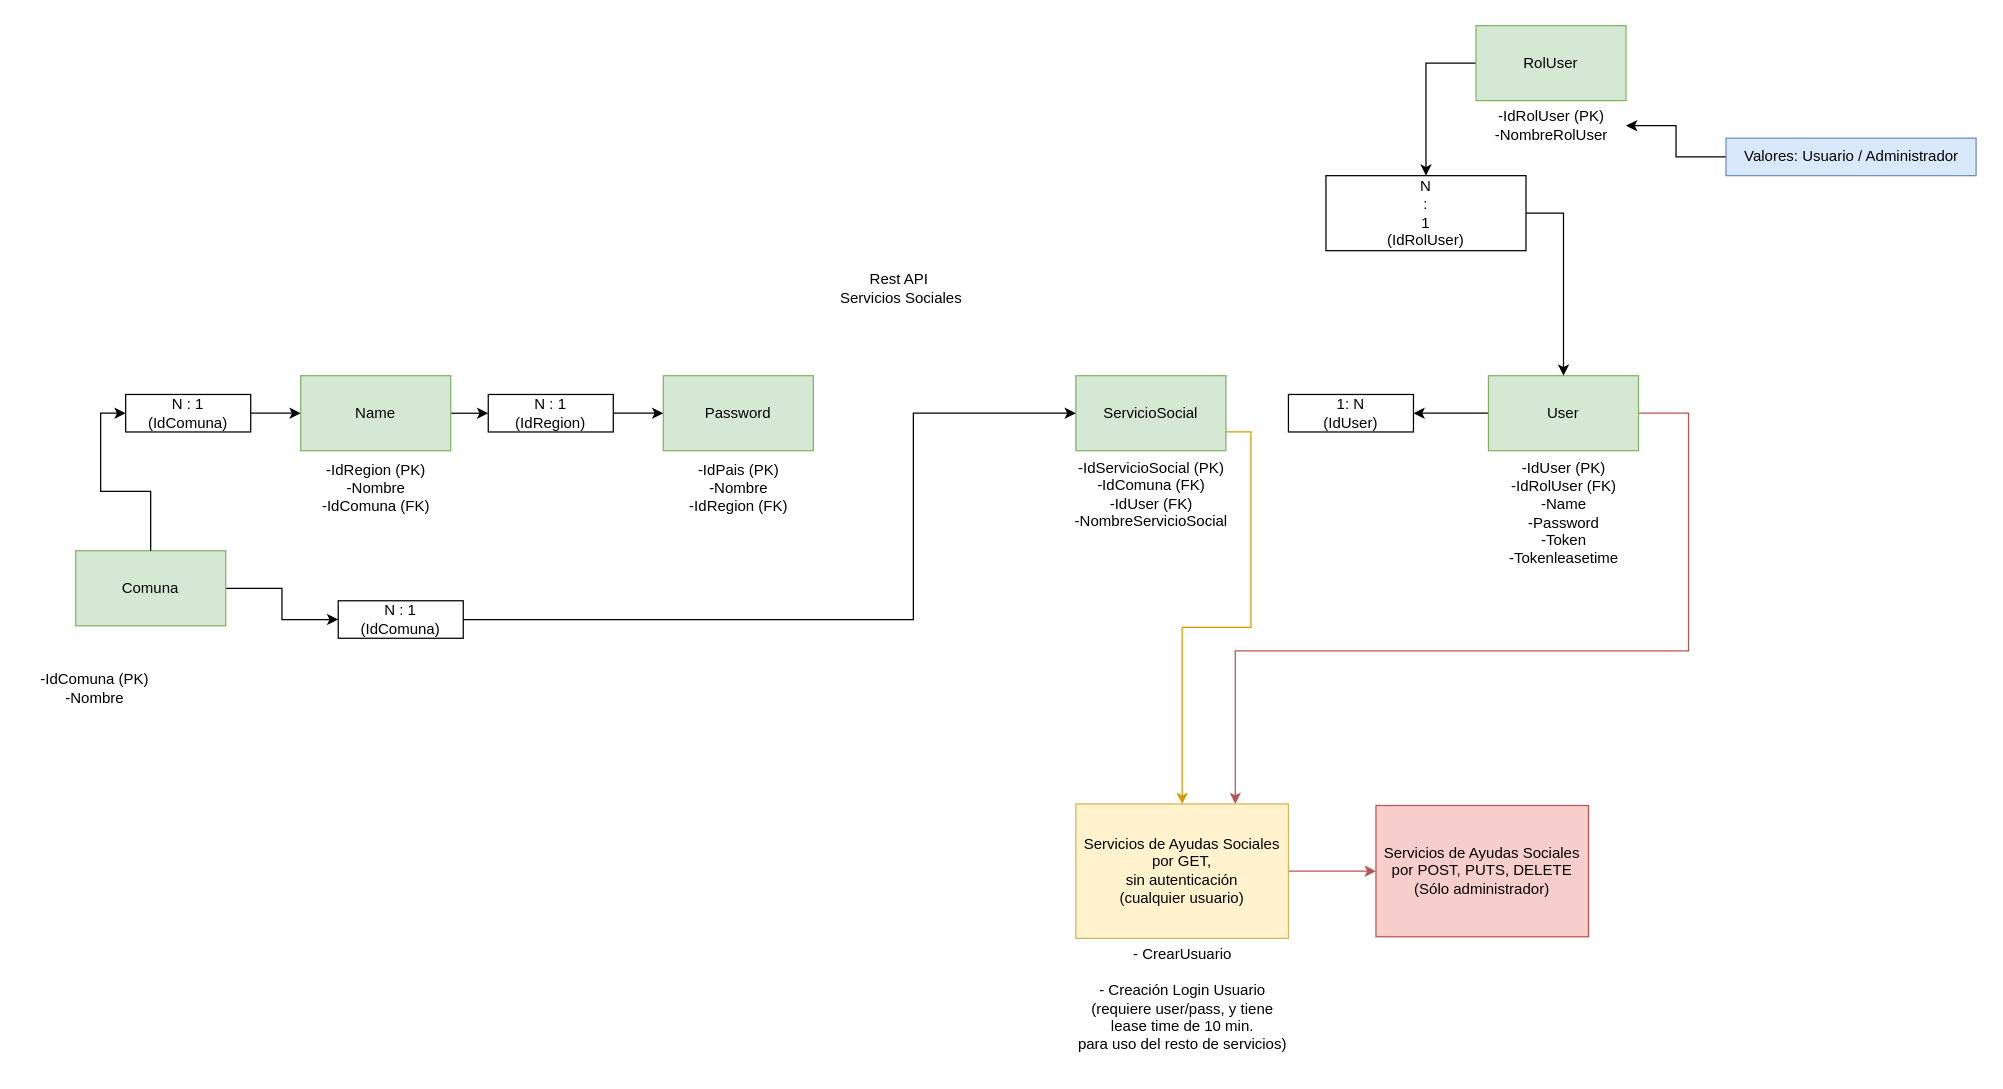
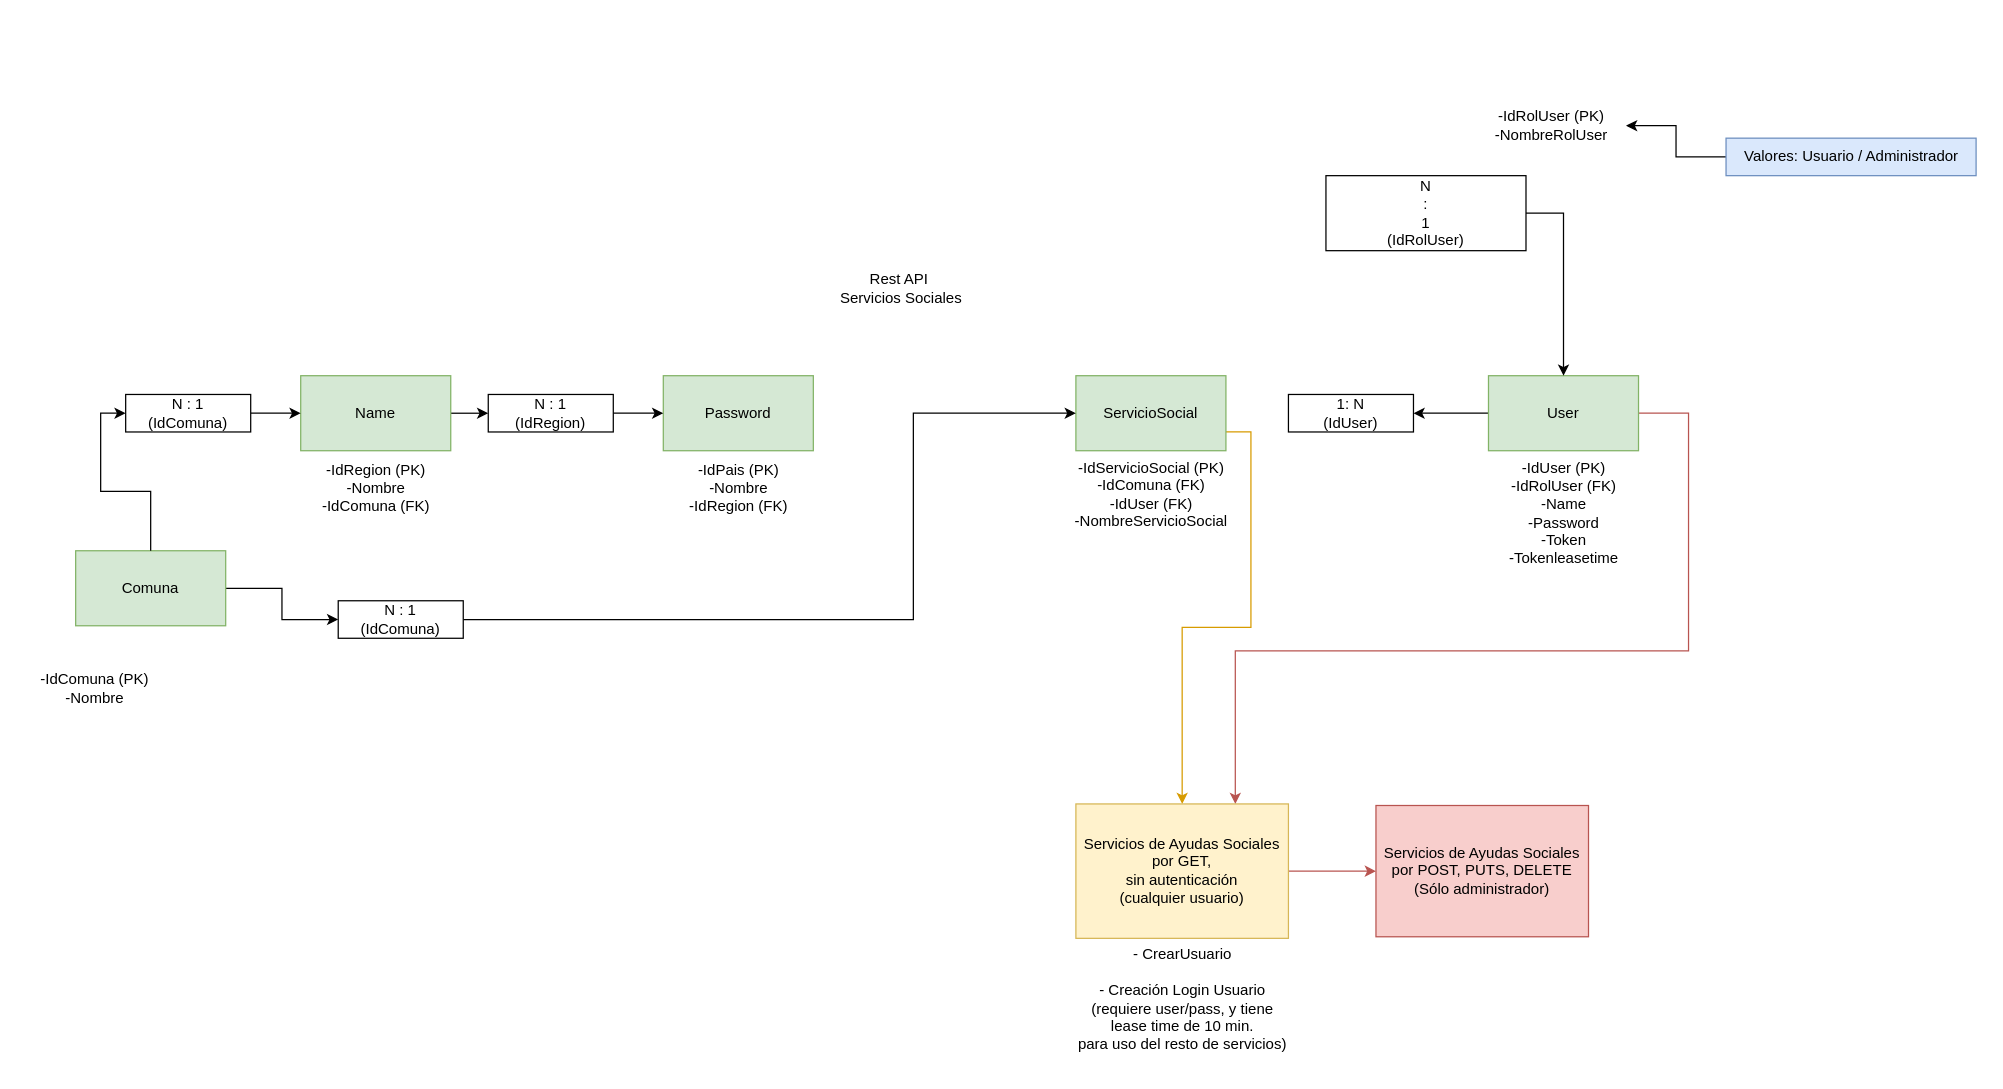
  <mxCell id="0" />
  <mxCell id="1" parent="0" />
  <mxCell id="2" style="edgeStyle=orthogonalEdgeStyle;rounded=0;orthogonalLoop=1;jettySize=auto;html=1;exitX=1;exitY=0.75;exitDx=0;exitDy=0;entryX=0.5;entryY=0;entryDx=0;entryDy=0;fillColor=#ffe6cc;strokeColor=#d79b00;" parent="1" source="3" target="12" edge="1"><mxGeometry relative="1" as="geometry" /></mxCell>
  <mxCell id="3" value="ServicioSocial" style="rounded=0;whiteSpace=wrap;html=1;fillColor=#d5e8d4;strokeColor=#82b366;" parent="1" vertex="1"><mxGeometry x="860" y="300" width="120" height="60" as="geometry" /></mxCell>
  <mxCell id="4" style="edgeStyle=orthogonalEdgeStyle;rounded=0;orthogonalLoop=1;jettySize=auto;html=1;exitX=1;exitY=0.5;exitDx=0;exitDy=0;entryX=0.75;entryY=0;entryDx=0;entryDy=0;fillColor=#f8cecc;strokeColor=#b85450;" parent="1" source="6" target="12" edge="1"><mxGeometry relative="1" as="geometry"><Array as="points"><mxPoint x="1350" y="330" /><mxPoint x="1350" y="520" /><mxPoint x="987" y="520" /></Array><mxPoint x="990" y="520" as="targetPoint" /></mxGeometry></mxCell>
  <mxCell id="5" style="edgeStyle=orthogonalEdgeStyle;rounded=0;orthogonalLoop=1;jettySize=auto;html=1;exitX=0;exitY=0.5;exitDx=0;exitDy=0;entryX=1;entryY=0.5;entryDx=0;entryDy=0;" parent="1" source="6" target="29" edge="1"><mxGeometry relative="1" as="geometry" /></mxCell>
  <mxCell id="6" value="User" style="rounded=0;whiteSpace=wrap;html=1;fillColor=#d5e8d4;strokeColor=#82b366;" parent="1" vertex="1"><mxGeometry x="1190" y="300" width="120" height="60" as="geometry" /></mxCell>
  <mxCell id="7" value="-IdUser (PK)&lt;br&gt;-IdRolUser (FK)&lt;br&gt;-Name&lt;br&gt;-Password&lt;br&gt;-Token&lt;br&gt;-Tokenleasetime" style="text;html=1;align=center;verticalAlign=middle;resizable=0;points=[];autosize=1;strokeColor=none;fillColor=none;" parent="1" vertex="1"><mxGeometry x="1190" y="360" width="120" height="100" as="geometry" /></mxCell>
  <mxCell id="8" value="-IdServicioSocial (PK)&lt;div&gt;-IdComuna (FK)&lt;/div&gt;&lt;div&gt;-IdUser (FK)&lt;/div&gt;&lt;div&gt;-NombreServicioSocial&lt;/div&gt;" style="text;html=1;align=center;verticalAlign=middle;resizable=0;points=[];autosize=1;strokeColor=none;fillColor=none;" parent="1" vertex="1"><mxGeometry x="845" y="360" width="150" height="70" as="geometry" /></mxCell>
  <mxCell id="9" value="Servicios de Ayudas Sociales por POST, PUTS, DELETE&lt;br&gt;&lt;div&gt;(Sólo administrador)&lt;/div&gt;" style="rounded=0;whiteSpace=wrap;html=1;fillColor=#f8cecc;strokeColor=#b85450;" parent="1" vertex="1"><mxGeometry x="1100" y="643.75" width="170" height="105" as="geometry" /></mxCell>
  <mxCell id="10" value="- CrearUsuario&lt;br&gt;&lt;br&gt;- Creación Login Usuario&lt;br&gt;(requiere user/pass, y tiene&lt;br&gt;lease time de 10 min.&lt;br style=&quot;border-color: var(--border-color);&quot;&gt;para uso del resto de servicios)" style="text;html=1;align=center;verticalAlign=middle;resizable=0;points=[];autosize=1;strokeColor=none;fillColor=none;" parent="1" vertex="1"><mxGeometry x="845" y="748.75" width="200" height="100" as="geometry" /></mxCell>
  <mxCell id="11" style="edgeStyle=orthogonalEdgeStyle;rounded=0;orthogonalLoop=1;jettySize=auto;html=1;exitX=1;exitY=0.5;exitDx=0;exitDy=0;entryX=0;entryY=0.5;entryDx=0;entryDy=0;fillColor=#f8cecc;strokeColor=#b85450;" parent="1" source="12" target="9" edge="1"><mxGeometry relative="1" as="geometry"><mxPoint x="700" y="695" as="targetPoint" /></mxGeometry></mxCell>
  <mxCell id="12" value="Servicios de Ayudas Sociales por GET,&lt;span style=&quot;&quot;&gt;&lt;br&gt;sin autenticación&lt;br&gt;(&lt;/span&gt;&lt;span style=&quot;&quot;&gt;cualquier usuario)&lt;/span&gt;" style="rounded=0;whiteSpace=wrap;html=1;fillColor=#fff2cc;strokeColor=#d6b656;" parent="1" vertex="1"><mxGeometry x="860" y="642.5" width="170" height="107.5" as="geometry" /></mxCell>
  <mxCell id="13" value="Rest API&amp;nbsp;&lt;br&gt;Servicios Sociales" style="text;html=1;align=center;verticalAlign=middle;resizable=0;points=[];autosize=1;strokeColor=none;fillColor=none;" parent="1" vertex="1"><mxGeometry y="210" width="120" height="40" as="geometry" x="660" /></mxCell>
  <mxCell id="14" style="edgeStyle=orthogonalEdgeStyle;rounded=0;orthogonalLoop=1;jettySize=auto;html=1;exitX=1;exitY=0.5;exitDx=0;exitDy=0;entryX=0;entryY=0.5;entryDx=0;entryDy=0;" parent="1" source="15" target="28" edge="1"><mxGeometry relative="1" as="geometry" /></mxCell>
  <mxCell id="15" value="Comuna" style="rounded=0;whiteSpace=wrap;html=1;fillColor=#d5e8d4;strokeColor=#82b366;" parent="1" vertex="1"><mxGeometry x="60" y="440" width="120" height="60" as="geometry" /></mxCell>
  <mxCell id="16" value="-IdComuna (PK)&lt;br&gt;-Nombre" style="text;html=1;align=center;verticalAlign=middle;resizable=0;points=[];autosize=1;strokeColor=none;fillColor=none;" parent="1" vertex="1"><mxGeometry x="20" y="530" width="110" height="40" as="geometry" /></mxCell>
  <mxCell id="17" style="edgeStyle=orthogonalEdgeStyle;rounded=0;orthogonalLoop=1;jettySize=auto;html=1;exitX=1;exitY=0.5;exitDx=0;exitDy=0;entryX=0;entryY=0.5;entryDx=0;entryDy=0;" parent="1" source="18" target="23" edge="1"><mxGeometry relative="1" as="geometry" /></mxCell>
  <mxCell id="18" value="Name" style="rounded=0;whiteSpace=wrap;html=1;fillColor=#d5e8d4;strokeColor=#82b366;" parent="1" vertex="1"><mxGeometry x="240" y="300" width="120" height="60" as="geometry" /></mxCell>
  <mxCell id="19" value="-IdRegion (PK)&lt;br&gt;-Nombre&lt;br&gt;-IdComuna (FK)" style="text;html=1;align=center;verticalAlign=middle;resizable=0;points=[];autosize=1;strokeColor=none;fillColor=none;" parent="1" vertex="1"><mxGeometry x="245" y="360" width="110" height="60" as="geometry" /></mxCell>
  <mxCell id="20" style="edgeStyle=orthogonalEdgeStyle;rounded=0;orthogonalLoop=1;jettySize=auto;html=1;exitX=0.5;exitY=0;exitDx=0;exitDy=0;entryX=0;entryY=0.5;entryDx=0;entryDy=0;" parent="1" source="15" target="22" edge="1"><mxGeometry relative="1" as="geometry"><mxPoint x="180" y="460" as="sourcePoint" /><mxPoint x="240" y="280" as="targetPoint" /><Array as="points" /></mxGeometry></mxCell>
  <mxCell id="21" style="edgeStyle=orthogonalEdgeStyle;rounded=0;orthogonalLoop=1;jettySize=auto;html=1;exitX=1;exitY=0.5;exitDx=0;exitDy=0;entryX=0;entryY=0.5;entryDx=0;entryDy=0;" parent="1" source="22" target="18" edge="1"><mxGeometry relative="1" as="geometry" /></mxCell>
  <mxCell id="22" value="N : 1&lt;br&gt;(IdComuna)" style="rounded=0;whiteSpace=wrap;html=1;" parent="1" vertex="1"><mxGeometry x="100" y="315" width="100" height="30" as="geometry" /></mxCell>
  <mxCell id="23" value="N : 1&lt;br&gt;(IdRegion)" style="rounded=0;whiteSpace=wrap;html=1;" parent="1" vertex="1"><mxGeometry x="390" y="315" width="100" height="30" as="geometry" /></mxCell>
  <mxCell id="24" value="Password" style="rounded=0;whiteSpace=wrap;html=1;fillColor=#d5e8d4;strokeColor=#82b366;" parent="1" vertex="1"><mxGeometry x="530" y="300" width="120" height="60" as="geometry" /></mxCell>
  <mxCell id="25" style="edgeStyle=orthogonalEdgeStyle;rounded=0;orthogonalLoop=1;jettySize=auto;html=1;exitX=1;exitY=0.5;exitDx=0;exitDy=0;entryX=0;entryY=0.5;entryDx=0;entryDy=0;" parent="1" source="23" target="24" edge="1"><mxGeometry relative="1" as="geometry" /></mxCell>
  <mxCell id="26" value="-IdPais (PK)&lt;br&gt;-Nombre&lt;br&gt;-IdRegion (FK)" style="text;html=1;align=center;verticalAlign=middle;resizable=0;points=[];autosize=1;strokeColor=none;fillColor=none;" parent="1" vertex="1"><mxGeometry x="540" y="360" width="100" height="60" as="geometry" /></mxCell>
  <mxCell id="27" style="edgeStyle=orthogonalEdgeStyle;rounded=0;orthogonalLoop=1;jettySize=auto;html=1;exitX=1;exitY=0.5;exitDx=0;exitDy=0;entryX=0;entryY=0.5;entryDx=0;entryDy=0;" parent="1" source="28" target="3" edge="1"><mxGeometry relative="1" as="geometry"><Array as="points"><mxPoint x="730" y="495" /><mxPoint x="730" y="330" /></Array></mxGeometry></mxCell>
  <mxCell id="28" value="N : 1&lt;br&gt;(IdComuna)" style="rounded=0;whiteSpace=wrap;html=1;" parent="1" vertex="1"><mxGeometry x="270" y="480" width="100" height="30" as="geometry" /></mxCell>
  <mxCell id="29" value="1: N&lt;br&gt;(IdUser)" style="rounded=0;whiteSpace=wrap;html=1;" parent="1" vertex="1"><mxGeometry x="1030" y="315" width="100" height="30" as="geometry" /></mxCell>
- <mxCell id="30" style="edgeStyle=orthogonalEdgeStyle;rounded=0;orthogonalLoop=1;jettySize=auto;html=1;exitX=0;exitY=0.5;exitDx=0;exitDy=0;entryX=0.5;entryY=0;entryDx=0;entryDy=0;" parent="1" source="31" target="36" edge="1"><mxGeometry relative="1" as="geometry" /></mxCell>
- <mxCell id="31" value="RolUser" style="rounded=0;whiteSpace=wrap;html=1;fillColor=#d5e8d4;strokeColor=#82b366;" parent="1" vertex="1"><mxGeometry x="1180" y="20" width="120" height="60" as="geometry" /></mxCell>
  <mxCell id="32" style="edgeStyle=orthogonalEdgeStyle;rounded=0;orthogonalLoop=1;jettySize=auto;html=1;" parent="1" source="33" target="34" edge="1"><mxGeometry relative="1" as="geometry" /></mxCell>
  <mxCell id="33" value="Valores: Usuario / Administrador" style="text;html=1;align=center;verticalAlign=middle;resizable=0;points=[];autosize=1;strokeColor=#6c8ebf;fillColor=#dae8fc;" parent="1" vertex="1"><mxGeometry x="1380" y="110" width="200" height="30" as="geometry" /></mxCell>
  <mxCell id="34" value="-IdRolUser (PK)&lt;br&gt;-NombreRolUser" style="text;html=1;align=center;verticalAlign=middle;resizable=0;points=[];autosize=1;strokeColor=none;fillColor=none;" parent="1" vertex="1"><mxGeometry x="1180" y="80" width="120" height="40" as="geometry" /></mxCell>
  <mxCell id="35" style="edgeStyle=orthogonalEdgeStyle;rounded=0;orthogonalLoop=1;jettySize=auto;html=1;exitX=1;exitY=0.5;exitDx=0;exitDy=0;entryX=0.5;entryY=0;entryDx=0;entryDy=0;" parent="1" source="36" target="6" edge="1"><mxGeometry relative="1" as="geometry" /></mxCell>
  <mxCell id="36" value="N &lt;br&gt;: &lt;br&gt;1&lt;br&gt;(IdRolUser)" style="rounded=0;whiteSpace=wrap;html=1;" parent="1" vertex="1"><mxGeometry x="1060" width="160" height="60" as="geometry" y="140" /></mxCell>
